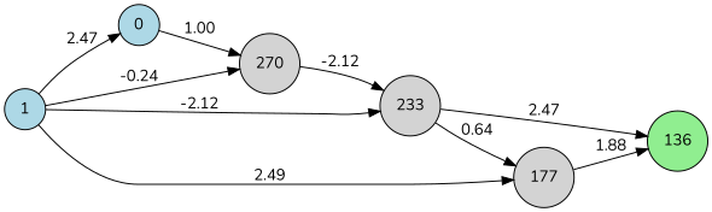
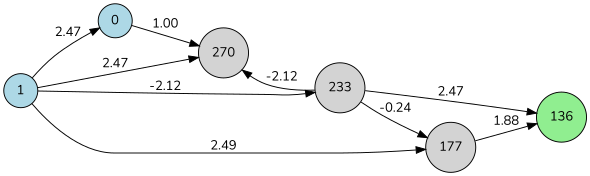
  digraph {
    fontname=Nunito
    rankdir=LR
    node [fillcolor=lightgray fontname=Nunito shape=circle style=filled]
    edge [fontname=Nunito]
    n1 [fillcolor=lightblue label=0]
    n2 [label=270]
    n3 [label=233]
    n4 [fillcolor=lightblue label=1]
    n5 [label=177]
    n6 [fillcolor=lightgreen label=136]
    n1 -> n2 [label=1.00]
-   n2 -> n3 [label=-2.12]
-   n3 -> n5 [label=0.64]
+   n3 -> n2 [label=-2.12]
+   n3 -> n5 [label=-0.24]
    n3 -> n6 [label=2.47]
    n4 -> n1 [label=2.47]
-   n4 -> n2 [label=-0.24]
+   n4 -> n2 [label=2.47]
    n4 -> n3 [label=-2.12]
    n4 -> n5 [label=2.49]
    n5 -> n6 [label=1.88]
  }
